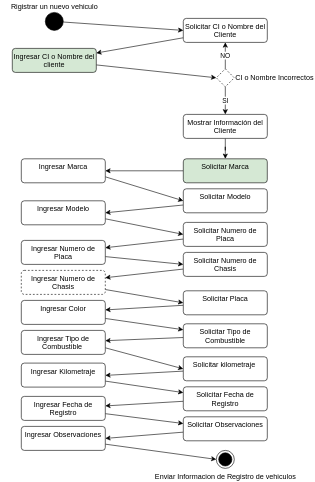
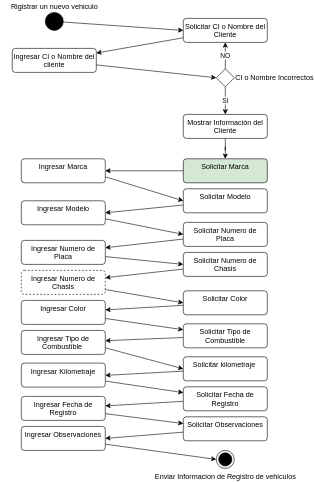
  <mxCell id="0" />
  <mxCell id="1" parent="0" />
  <mxCell id="2" value="Enviar Informacion de Registro de vehiculos" style="ellipse;html=1;shape=endState;fillColor=strokeColor;labelPosition=center;verticalLabelPosition=bottom;align=center;verticalAlign=top;" vertex="1" parent="1"><mxGeometry x="360" y="750" width="30" height="30" as="geometry" /></mxCell>
  <mxCell id="3" style="rounded=0;orthogonalLoop=1;jettySize=auto;html=1;" edge="1" parent="1" source="4" target="11"><mxGeometry relative="1" as="geometry" /></mxCell>
  <mxCell id="4" value="&lt;font style=&quot;vertical-align: inherit;&quot;&gt;&lt;font style=&quot;vertical-align: inherit;&quot;&gt;Solicitar CI o Nombre del Cliente&lt;/font&gt;&lt;/font&gt;" style="html=1;align=center;verticalAlign=top;rounded=1;absoluteArcSize=1;arcSize=10;dashed=0;whiteSpace=wrap;" vertex="1" parent="1"><mxGeometry x="305" y="30" width="140" height="40" as="geometry" /></mxCell>
  <mxCell id="5" style="rounded=0;orthogonalLoop=1;jettySize=auto;html=1;entryX=0;entryY=0.5;entryDx=0;entryDy=0;" edge="1" parent="1" source="6" target="4"><mxGeometry relative="1" as="geometry" /></mxCell>
  <mxCell id="6" value="&lt;font style=&quot;vertical-align: inherit;&quot;&gt;&lt;font style=&quot;vertical-align: inherit;&quot;&gt;Rigistrar un nuevo vehiculo&lt;/font&gt;&lt;/font&gt;" style="ellipse;fillColor=strokeColor;html=1;labelPosition=center;verticalLabelPosition=top;align=center;verticalAlign=bottom;" vertex="1" parent="1"><mxGeometry x="75" y="20" width="30" height="30" as="geometry" /></mxCell>
  <mxCell id="7" value="NO" style="edgeStyle=orthogonalEdgeStyle;rounded=0;orthogonalLoop=1;jettySize=auto;html=1;entryX=0.5;entryY=1;entryDx=0;entryDy=0;" edge="1" parent="1" source="9" target="4"><mxGeometry relative="1" as="geometry" /></mxCell>
  <mxCell id="8" value="SI" style="edgeStyle=orthogonalEdgeStyle;rounded=0;orthogonalLoop=1;jettySize=auto;html=1;" edge="1" parent="1" source="9" target="13"><mxGeometry relative="1" as="geometry" /></mxCell>
- <mxCell id="9" value="CI o Nombre Incorrectos" style="rhombus;labelPosition=right;verticalLabelPosition=middle;align=left;verticalAlign=middle;dashed=1;" vertex="1" parent="1"><mxGeometry x="360" y="114" width="30" height="30" as="geometry" /></mxCell>
+ <mxCell id="9" value="CI o Nombre Incorrectos" style="rhombus;labelPosition=right;verticalLabelPosition=middle;align=left;verticalAlign=middle;" vertex="1" parent="1"><mxGeometry x="360" y="114" width="30" height="30" as="geometry" /></mxCell>
  <mxCell id="10" style="rounded=0;orthogonalLoop=1;jettySize=auto;html=1;entryX=0;entryY=0.5;entryDx=0;entryDy=0;" edge="1" parent="1" source="11" target="9"><mxGeometry relative="1" as="geometry" /></mxCell>
- <mxCell id="11" value="Ingresar CI o Nombre del cliente" style="html=1;align=center;verticalAlign=top;rounded=1;absoluteArcSize=1;arcSize=10;dashed=0;whiteSpace=wrap;fillColor=#d5e8d4;" vertex="1" parent="1"><mxGeometry x="20" y="80" width="140" height="40" as="geometry" /></mxCell>
+ <mxCell id="11" value="Ingresar CI o Nombre del cliente" style="html=1;align=center;verticalAlign=top;rounded=1;absoluteArcSize=1;arcSize=10;dashed=0;whiteSpace=wrap;" vertex="1" parent="1"><mxGeometry x="20" y="80" width="140" height="40" as="geometry" /></mxCell>
  <mxCell id="12" style="edgeStyle=orthogonalEdgeStyle;rounded=0;orthogonalLoop=1;jettySize=auto;html=1;" edge="1" parent="1" source="13" target="15"><mxGeometry relative="1" as="geometry" /></mxCell>
  <mxCell id="13" value="&lt;font style=&quot;vertical-align: inherit;&quot;&gt;&lt;font style=&quot;vertical-align: inherit;&quot;&gt;Mostrar Información del Cliente&lt;/font&gt;&lt;/font&gt;" style="html=1;align=center;verticalAlign=top;rounded=1;absoluteArcSize=1;arcSize=10;dashed=0;whiteSpace=wrap;" vertex="1" parent="1"><mxGeometry x="305" y="190" width="140" height="40" as="geometry" /></mxCell>
  <mxCell id="14" style="rounded=0;orthogonalLoop=1;jettySize=auto;html=1;" edge="1" parent="1" source="15" target="33"><mxGeometry relative="1" as="geometry" /></mxCell>
  <mxCell id="15" value="&lt;font style=&quot;vertical-align: inherit;&quot;&gt;&lt;font style=&quot;vertical-align: inherit;&quot;&gt;Solicitar Marca&lt;/font&gt;&lt;/font&gt;" style="html=1;align=center;verticalAlign=top;rounded=1;absoluteArcSize=1;arcSize=10;dashed=0;whiteSpace=wrap;fillColor=#d5e8d4;" vertex="1" parent="1"><mxGeometry x="305" y="264" width="140" height="40" as="geometry" /></mxCell>
  <mxCell id="16" style="rounded=0;orthogonalLoop=1;jettySize=auto;html=1;entryX=1;entryY=0.5;entryDx=0;entryDy=0;" edge="1" parent="1" source="17" target="35"><mxGeometry relative="1" as="geometry" /></mxCell>
  <mxCell id="17" value="Solicitar Modelo" style="html=1;align=center;verticalAlign=top;rounded=1;absoluteArcSize=1;arcSize=10;dashed=0;whiteSpace=wrap;" vertex="1" parent="1"><mxGeometry x="305" y="314" width="140" height="40" as="geometry" /></mxCell>
  <mxCell id="18" style="rounded=0;orthogonalLoop=1;jettySize=auto;html=1;" edge="1" parent="1" source="19" target="37"><mxGeometry relative="1" as="geometry"><mxPoint x="185" y="420" as="targetPoint" /></mxGeometry></mxCell>
  <mxCell id="19" value="Solicitar Numero de Placa" style="html=1;align=center;verticalAlign=top;rounded=1;absoluteArcSize=1;arcSize=10;dashed=0;whiteSpace=wrap;" vertex="1" parent="1"><mxGeometry x="305" y="370" width="140" height="40" as="geometry" /></mxCell>
  <mxCell id="20" style="rounded=0;orthogonalLoop=1;jettySize=auto;html=1;" edge="1" parent="1" source="21" target="39"><mxGeometry relative="1" as="geometry" /></mxCell>
  <mxCell id="21" value="&lt;font style=&quot;vertical-align: inherit;&quot;&gt;&lt;font style=&quot;vertical-align: inherit;&quot;&gt;Solicitar Numero de Chasis&lt;/font&gt;&lt;/font&gt;" style="html=1;align=center;verticalAlign=top;rounded=1;absoluteArcSize=1;arcSize=10;dashed=0;whiteSpace=wrap;" vertex="1" parent="1"><mxGeometry x="305" y="420" width="140" height="40" as="geometry" /></mxCell>
  <mxCell id="22" style="rounded=0;orthogonalLoop=1;jettySize=auto;html=1;" edge="1" parent="1" source="23" target="41"><mxGeometry relative="1" as="geometry" /></mxCell>
- <mxCell id="23" value="&lt;font style=&quot;vertical-align: inherit;&quot;&gt;&lt;font style=&quot;vertical-align: inherit;&quot;&gt;Solicitar Placa&lt;/font&gt;&lt;/font&gt;" style="html=1;align=center;verticalAlign=top;rounded=1;absoluteArcSize=1;arcSize=10;dashed=0;whiteSpace=wrap;" vertex="1" parent="1"><mxGeometry x="305" y="484" width="140" height="40" as="geometry" /></mxCell>
+ <mxCell id="23" value="&lt;font style=&quot;vertical-align: inherit;&quot;&gt;&lt;font style=&quot;vertical-align: inherit;&quot;&gt;Solicitar Color&lt;/font&gt;&lt;/font&gt;" style="html=1;align=center;verticalAlign=top;rounded=1;absoluteArcSize=1;arcSize=10;dashed=0;whiteSpace=wrap;" vertex="1" parent="1"><mxGeometry x="305" y="484" width="140" height="40" as="geometry" /></mxCell>
  <mxCell id="24" style="rounded=0;orthogonalLoop=1;jettySize=auto;html=1;" edge="1" parent="1" source="25" target="43"><mxGeometry relative="1" as="geometry" /></mxCell>
  <mxCell id="25" value="Solicitar Tipo de Combustible" style="html=1;align=center;verticalAlign=top;rounded=1;absoluteArcSize=1;arcSize=10;dashed=0;whiteSpace=wrap;" vertex="1" parent="1"><mxGeometry x="305" y="539" width="140" height="40" as="geometry" /></mxCell>
  <mxCell id="26" style="rounded=0;orthogonalLoop=1;jettySize=auto;html=1;" edge="1" parent="1" source="27" target="47"><mxGeometry relative="1" as="geometry" /></mxCell>
  <mxCell id="27" value="&lt;font style=&quot;vertical-align: inherit;&quot;&gt;&lt;font style=&quot;vertical-align: inherit;&quot;&gt;Solicitar Fecha de Registro&lt;/font&gt;&lt;/font&gt;" style="html=1;align=center;verticalAlign=top;rounded=1;absoluteArcSize=1;arcSize=10;dashed=0;whiteSpace=wrap;" vertex="1" parent="1"><mxGeometry x="305" y="644" width="140" height="40" as="geometry" /></mxCell>
  <mxCell id="28" style="rounded=0;orthogonalLoop=1;jettySize=auto;html=1;entryX=1;entryY=0.5;entryDx=0;entryDy=0;" edge="1" parent="1" source="29" target="49"><mxGeometry relative="1" as="geometry" /></mxCell>
  <mxCell id="29" value="&lt;font style=&quot;vertical-align: inherit;&quot;&gt;&lt;font style=&quot;vertical-align: inherit;&quot;&gt;Solicitar Observaciones&lt;/font&gt;&lt;/font&gt;" style="html=1;align=center;verticalAlign=top;rounded=1;absoluteArcSize=1;arcSize=10;dashed=0;whiteSpace=wrap;" vertex="1" parent="1"><mxGeometry x="305" y="694" width="140" height="40" as="geometry" /></mxCell>
  <mxCell id="30" style="rounded=0;orthogonalLoop=1;jettySize=auto;html=1;" edge="1" parent="1" source="31"><mxGeometry relative="1" as="geometry"><mxPoint x="175" y="625" as="targetPoint" /></mxGeometry></mxCell>
  <mxCell id="31" value="&lt;font style=&quot;vertical-align: inherit;&quot;&gt;&lt;font style=&quot;vertical-align: inherit;&quot;&gt;Solicitar kilometraje&amp;nbsp;&lt;/font&gt;&lt;/font&gt;" style="html=1;align=center;verticalAlign=top;rounded=1;absoluteArcSize=1;arcSize=10;dashed=0;whiteSpace=wrap;" vertex="1" parent="1"><mxGeometry x="305" y="594" width="140" height="40" as="geometry" /></mxCell>
  <mxCell id="32" style="rounded=0;orthogonalLoop=1;jettySize=auto;html=1;entryX=0;entryY=0.5;entryDx=0;entryDy=0;exitX=1;exitY=0.75;exitDx=0;exitDy=0;" edge="1" parent="1" source="33" target="17"><mxGeometry relative="1" as="geometry" /></mxCell>
  <mxCell id="33" value="&lt;font style=&quot;vertical-align: inherit;&quot;&gt;&lt;font style=&quot;vertical-align: inherit;&quot;&gt;Ingresar Marca&lt;/font&gt;&lt;/font&gt;" style="html=1;align=center;verticalAlign=top;rounded=1;absoluteArcSize=1;arcSize=10;dashed=0;whiteSpace=wrap;" vertex="1" parent="1"><mxGeometry x="35" y="264" width="140" height="40" as="geometry" /></mxCell>
  <mxCell id="34" style="rounded=0;orthogonalLoop=1;jettySize=auto;html=1;entryX=0;entryY=0.5;entryDx=0;entryDy=0;exitX=1;exitY=0.75;exitDx=0;exitDy=0;" edge="1" parent="1" source="35" target="19"><mxGeometry relative="1" as="geometry" /></mxCell>
  <mxCell id="35" value="&lt;font style=&quot;vertical-align: inherit;&quot;&gt;&lt;font style=&quot;vertical-align: inherit;&quot;&gt;Ingresar Modelo&lt;/font&gt;&lt;/font&gt;" style="html=1;align=center;verticalAlign=top;rounded=1;absoluteArcSize=1;arcSize=10;dashed=0;whiteSpace=wrap;" vertex="1" parent="1"><mxGeometry x="35" y="334" width="140" height="40" as="geometry" /></mxCell>
  <mxCell id="36" style="rounded=0;orthogonalLoop=1;jettySize=auto;html=1;entryX=0;entryY=0.5;entryDx=0;entryDy=0;" edge="1" parent="1" source="37" target="21"><mxGeometry relative="1" as="geometry" /></mxCell>
  <mxCell id="37" value="&lt;font style=&quot;vertical-align: inherit;&quot;&gt;&lt;font style=&quot;vertical-align: inherit;&quot;&gt;Ingresar Numero de Placa&lt;/font&gt;&lt;/font&gt;" style="html=1;align=center;verticalAlign=top;rounded=1;absoluteArcSize=1;arcSize=10;dashed=0;whiteSpace=wrap;" vertex="1" parent="1"><mxGeometry x="35" y="400" width="140" height="40" as="geometry" /></mxCell>
  <mxCell id="38" style="rounded=0;orthogonalLoop=1;jettySize=auto;html=1;entryX=0;entryY=0.5;entryDx=0;entryDy=0;" edge="1" parent="1" source="39" target="23"><mxGeometry relative="1" as="geometry" /></mxCell>
  <mxCell id="39" value="&lt;font style=&quot;vertical-align: inherit;&quot;&gt;&lt;font style=&quot;vertical-align: inherit;&quot;&gt;Ingresar Numero de Chasis&lt;/font&gt;&lt;/font&gt;" style="html=1;align=center;verticalAlign=top;rounded=1;absoluteArcSize=1;arcSize=10;dashed=1;whiteSpace=wrap;" vertex="1" parent="1"><mxGeometry x="35" y="450" width="140" height="40" as="geometry" /></mxCell>
  <mxCell id="40" style="rounded=0;orthogonalLoop=1;jettySize=auto;html=1;" edge="1" parent="1" source="41" target="25"><mxGeometry relative="1" as="geometry" /></mxCell>
  <mxCell id="41" value="&lt;font style=&quot;vertical-align: inherit;&quot;&gt;&lt;font style=&quot;vertical-align: inherit;&quot;&gt;Ingresar Color&lt;/font&gt;&lt;/font&gt;" style="html=1;align=center;verticalAlign=top;rounded=1;absoluteArcSize=1;arcSize=10;dashed=0;whiteSpace=wrap;" vertex="1" parent="1"><mxGeometry x="35" y="500" width="140" height="40" as="geometry" /></mxCell>
  <mxCell id="42" style="rounded=0;orthogonalLoop=1;jettySize=auto;html=1;entryX=0;entryY=0.75;entryDx=0;entryDy=0;" edge="1" parent="1"><mxGeometry relative="1" as="geometry"><mxPoint x="175" y="579" as="sourcePoint" /><mxPoint x="305" y="614.1" as="targetPoint" /></mxGeometry></mxCell>
  <mxCell id="43" value="&lt;font style=&quot;vertical-align: inherit;&quot;&gt;&lt;font style=&quot;vertical-align: inherit;&quot;&gt;Ingresar Tipo de Combustible&amp;nbsp;&lt;/font&gt;&lt;/font&gt;" style="html=1;align=center;verticalAlign=top;rounded=1;absoluteArcSize=1;arcSize=10;dashed=0;whiteSpace=wrap;" vertex="1" parent="1"><mxGeometry x="35" y="550" width="140" height="40" as="geometry" /></mxCell>
  <mxCell id="44" style="rounded=0;orthogonalLoop=1;jettySize=auto;html=1;exitX=1;exitY=0.75;exitDx=0;exitDy=0;" edge="1" parent="1" source="45" target="27"><mxGeometry relative="1" as="geometry"><mxPoint x="295" y="650" as="targetPoint" /></mxGeometry></mxCell>
  <mxCell id="45" value="&lt;font style=&quot;vertical-align: inherit;&quot;&gt;&lt;font style=&quot;vertical-align: inherit;&quot;&gt;Ingresar Kilometraje&lt;/font&gt;&lt;/font&gt;" style="html=1;align=center;verticalAlign=top;rounded=1;absoluteArcSize=1;arcSize=10;dashed=0;whiteSpace=wrap;" vertex="1" parent="1"><mxGeometry x="35" y="604.5" width="140" height="40" as="geometry" /></mxCell>
  <mxCell id="46" style="rounded=0;orthogonalLoop=1;jettySize=auto;html=1;" edge="1" parent="1" source="47" target="29"><mxGeometry relative="1" as="geometry" /></mxCell>
  <mxCell id="47" value="&lt;font style=&quot;vertical-align: inherit;&quot;&gt;&lt;font style=&quot;vertical-align: inherit;&quot;&gt;Ingresar Fecha de Registro&lt;/font&gt;&lt;/font&gt;" style="html=1;align=center;verticalAlign=top;rounded=1;absoluteArcSize=1;arcSize=10;dashed=0;whiteSpace=wrap;" vertex="1" parent="1"><mxGeometry x="35" y="660" width="140" height="40" as="geometry" /></mxCell>
  <mxCell id="48" style="rounded=0;orthogonalLoop=1;jettySize=auto;html=1;entryX=0;entryY=0.5;entryDx=0;entryDy=0;" edge="1" parent="1" source="49" target="2"><mxGeometry relative="1" as="geometry" /></mxCell>
  <mxCell id="49" value="&lt;font style=&quot;vertical-align: inherit;&quot;&gt;&lt;font style=&quot;vertical-align: inherit;&quot;&gt;Ingresar Observaciones&lt;/font&gt;&lt;/font&gt;" style="html=1;align=center;verticalAlign=top;rounded=1;absoluteArcSize=1;arcSize=10;dashed=0;whiteSpace=wrap;" vertex="1" parent="1"><mxGeometry x="35" y="710" width="140" height="40" as="geometry" /></mxCell>
